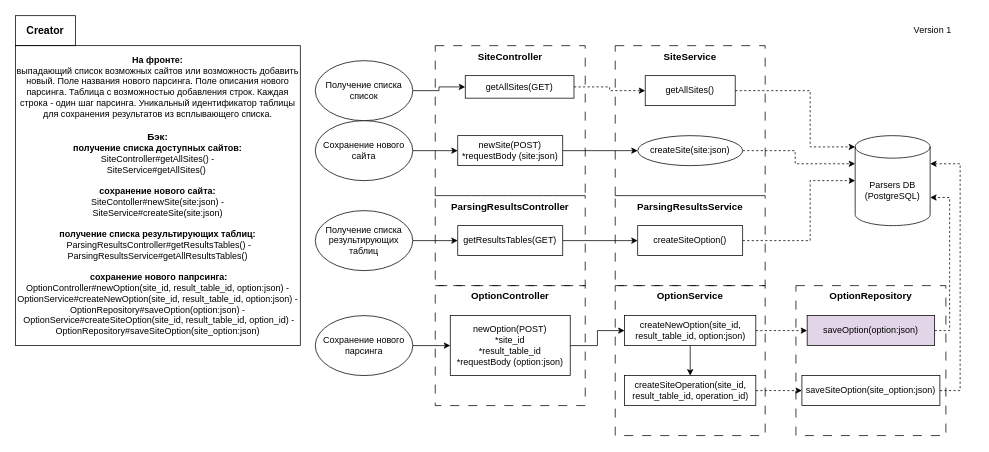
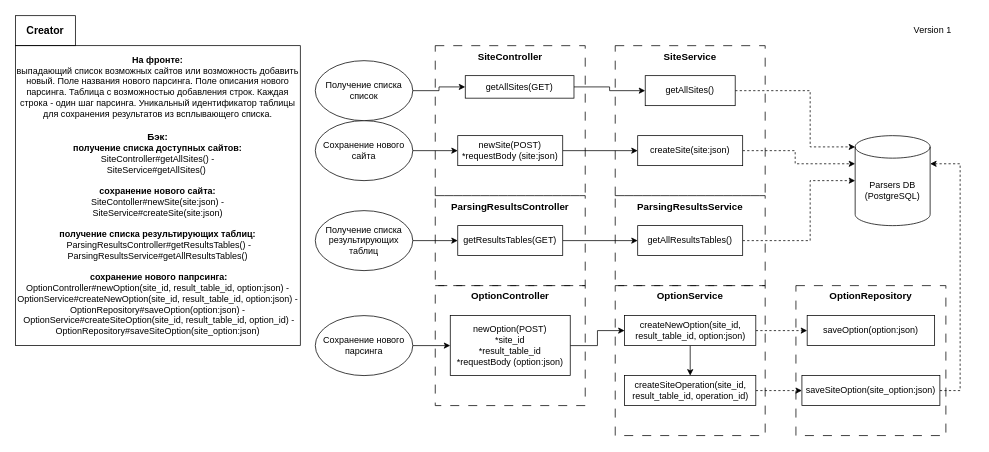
  <mxCell id="0" />
  <mxCell id="1" parent="0" />
  <mxCell id="2" value="&lt;b&gt;На фронте:&lt;/b&gt;&lt;br&gt; выпадающий список возможных сайтов или возможность добавить новый. Поле названия нового парсинга. Поле описания нового парсинга. Таблица с возможностью добавления строк. Каждая строка - один шаг парсинга. Уникальный идентификатор таблицы для сохранения результатов из всплывающего списка.&lt;br&gt;&lt;font style=&quot;font-weight: bold; font-size: 13px;&quot;&gt;&lt;br&gt;Бэк:&lt;/font&gt;&lt;br&gt;&lt;font style=&quot;font-weight: bold; font-size: 12px;&quot;&gt;получение списка доступных сайтов:&lt;/font&gt;&lt;br&gt;&lt;font style=&quot;font-size: 12px;&quot;&gt;SiteController#getAllSites() -&lt;br&gt;SiteService#getAllSites()&amp;nbsp;&lt;/font&gt;&lt;br&gt;&lt;br&gt;&lt;font style=&quot;font-weight: bold; font-size: 12px;&quot;&gt;сохранение&amp;nbsp;&lt;/font&gt;&lt;font style=&quot;font-size: 12px;&quot;&gt;&lt;b&gt;нового сайта:&lt;/b&gt;&lt;br&gt;SiteContoller#newSite(site:json) -&lt;br&gt;SiteService#createSite(site:json) &lt;b&gt;&lt;br&gt;&lt;br&gt;получение списка результирующих таблиц:&lt;br&gt;&amp;nbsp;&lt;/b&gt;ParsingResultsController#getResultsTables() -&lt;br&gt;ParsingResultsService#getAllResultsTables()&lt;br&gt;&lt;br&gt;&lt;b&gt;&amp;nbsp;сохранение нового папрсинга:&lt;/b&gt;&lt;br&gt;OptionController#newOption(site_id, result_table_id, option:json) -&lt;br&gt;OptionService#createNewOption(site_id, result_table_id, option:json) -&lt;br&gt;OptionRepository#saveOption(option:json) -&lt;br&gt;&amp;nbsp;OptionService#createSiteOption(site_id, result_table_id, option_id) -&lt;br&gt;OptionRepository#saveSiteOption(site_option:json)&lt;/font&gt;" style="rounded=0;whiteSpace=wrap;html=1;" vertex="1" parent="1"><mxGeometry y="60" width="380" height="400" as="geometry" x="20" /></mxCell>
  <mxCell id="3" value="Creator" style="rounded=0;whiteSpace=wrap;html=1;fontSize=14;fontStyle=1;fillColor=none;" vertex="1" parent="1"><mxGeometry width="80" height="40" as="geometry" x="20" y="20" /></mxCell>
  <mxCell id="4" value="Version 1" style="text;html=1;strokeColor=none;fillColor=none;align=center;verticalAlign=middle;whiteSpace=wrap;rounded=0;" vertex="1" parent="1"><mxGeometry x="1190" width="107" height="40" as="geometry" y="20" /></mxCell>
  <mxCell id="5" style="edgeStyle=orthogonalEdgeStyle;rounded=0;orthogonalLoop=1;jettySize=auto;html=1;exitX=1;exitY=0.5;exitDx=0;exitDy=0;entryX=0;entryY=0.5;entryDx=0;entryDy=0;fontSize=12;" edge="1" parent="1" source="6" target="32"><mxGeometry relative="1" as="geometry" /></mxCell>
  <mxCell id="6" value="Сохранение нового парсинга" style="ellipse;whiteSpace=wrap;html=1;fontSize=12;" vertex="1" parent="1"><mxGeometry x="420" y="420" width="130" height="80" as="geometry" /></mxCell>
  <mxCell id="7" style="edgeStyle=orthogonalEdgeStyle;rounded=0;orthogonalLoop=1;jettySize=auto;html=1;exitX=1;exitY=0.5;exitDx=0;exitDy=0;entryX=0;entryY=0.5;entryDx=0;entryDy=0;fontSize=12;" edge="1" parent="1" source="8" target="26"><mxGeometry relative="1" as="geometry" /></mxCell>
  <mxCell id="8" value="Получение списка результирующих таблиц" style="ellipse;whiteSpace=wrap;html=1;fontSize=12;" vertex="1" parent="1"><mxGeometry x="420" y="280" width="130" height="80" as="geometry" /></mxCell>
  <mxCell id="9" style="edgeStyle=orthogonalEdgeStyle;rounded=0;orthogonalLoop=1;jettySize=auto;html=1;exitX=1;exitY=0.5;exitDx=0;exitDy=0;entryX=0;entryY=0.5;entryDx=0;entryDy=0;fontSize=12;" edge="1" parent="1" source="10" target="17"><mxGeometry relative="1" as="geometry" /></mxCell>
  <mxCell id="10" value="Сохранение нового сайта" style="ellipse;whiteSpace=wrap;html=1;fontSize=12;" vertex="1" parent="1"><mxGeometry x="420" y="160" width="130" height="80" as="geometry" /></mxCell>
  <mxCell id="11" style="edgeStyle=orthogonalEdgeStyle;rounded=0;orthogonalLoop=1;jettySize=auto;html=1;exitX=1;exitY=0.5;exitDx=0;exitDy=0;entryX=0;entryY=0.5;entryDx=0;entryDy=0;fontSize=12;" edge="1" parent="1" source="12" target="15"><mxGeometry relative="1" as="geometry" /></mxCell>
  <mxCell id="12" value="Получение списка список" style="ellipse;whiteSpace=wrap;html=1;fontSize=12;" vertex="1" parent="1"><mxGeometry x="420" y="80" width="130" height="80" as="geometry" /></mxCell>
  <mxCell id="13" value="SiteController" style="rounded=0;whiteSpace=wrap;html=1;fontSize=13;fontStyle=1;verticalAlign=top;fillColor=none;dashed=1;dashPattern=12 12;" vertex="1" parent="1"><mxGeometry x="580" y="60" width="200" height="200" as="geometry" /></mxCell>
- <mxCell id="14" style="edgeStyle=orthogonalEdgeStyle;rounded=0;orthogonalLoop=1;jettySize=auto;html=1;exitX=1;exitY=0.5;exitDx=0;exitDy=0;entryX=0;entryY=0.5;entryDx=0;entryDy=0;fontSize=12;dashed=1;" edge="1" parent="1" source="15" target="20"><mxGeometry relative="1" as="geometry" /></mxCell>
+ <mxCell id="14" style="edgeStyle=orthogonalEdgeStyle;rounded=0;orthogonalLoop=1;jettySize=auto;html=1;exitX=1;exitY=0.5;exitDx=0;exitDy=0;entryX=0;entryY=0.5;entryDx=0;entryDy=0;fontSize=12;" edge="1" parent="1" source="15" target="20"><mxGeometry relative="1" as="geometry" /></mxCell>
  <mxCell id="15" value="getAllSites(GET)" style="rounded=0;whiteSpace=wrap;html=1;fontSize=12;" vertex="1" parent="1"><mxGeometry x="620" y="100" width="145" height="30" as="geometry" /></mxCell>
  <mxCell id="16" style="edgeStyle=orthogonalEdgeStyle;rounded=0;orthogonalLoop=1;jettySize=auto;html=1;exitX=1;exitY=0.5;exitDx=0;exitDy=0;entryX=0;entryY=0.5;entryDx=0;entryDy=0;fontSize=12;" edge="1" parent="1" source="17" target="22"><mxGeometry relative="1" as="geometry" /></mxCell>
  <mxCell id="17" value="newSite(POST) *requestBody (site:json)" style="rounded=0;whiteSpace=wrap;html=1;fontSize=12;" vertex="1" parent="1"><mxGeometry x="610" y="180" width="140" height="40" as="geometry" /></mxCell>
  <mxCell id="18" value="SiteService" style="rounded=0;whiteSpace=wrap;html=1;fontSize=13;fontStyle=1;verticalAlign=top;fillColor=none;dashed=1;dashPattern=12 12;" vertex="1" parent="1"><mxGeometry x="820" y="60" width="200" height="200" as="geometry" /></mxCell>
  <mxCell id="19" style="edgeStyle=orthogonalEdgeStyle;rounded=0;orthogonalLoop=1;jettySize=auto;html=1;exitX=1;exitY=0.5;exitDx=0;exitDy=0;entryX=0;entryY=0;entryDx=0;entryDy=15;entryPerimeter=0;fontSize=12;dashed=1;" edge="1" parent="1" source="20" target="23"><mxGeometry relative="1" as="geometry"><Array as="points"><mxPoint x="1080" y="120" /><mxPoint x="1080" y="195" /></Array></mxGeometry></mxCell>
  <mxCell id="20" value="getAllSites()" style="rounded=0;whiteSpace=wrap;html=1;fontSize=12;" vertex="1" parent="1"><mxGeometry x="860" y="100" width="120" height="40" as="geometry" /></mxCell>
  <mxCell id="21" style="edgeStyle=orthogonalEdgeStyle;rounded=0;orthogonalLoop=1;jettySize=auto;html=1;exitX=1;exitY=0.5;exitDx=0;exitDy=0;entryX=0;entryY=0;entryDx=0;entryDy=37.5;entryPerimeter=0;dashed=1;fontSize=12;" edge="1" parent="1" source="22" target="23"><mxGeometry relative="1" as="geometry"><Array as="points"><mxPoint x="1060" y="200" /><mxPoint x="1060" y="218" /></Array></mxGeometry></mxCell>
- <mxCell id="22" value="createSite(site:json)" style="ellipse;whiteSpace=wrap;html=1;fontSize=12;" vertex="1" parent="1"><mxGeometry x="850" y="180" width="140" height="40" as="geometry" /></mxCell>
+ <mxCell id="22" value="createSite(site:json)" style="rounded=0;whiteSpace=wrap;html=1;fontSize=12;" vertex="1" parent="1"><mxGeometry x="850" y="180" width="140" height="40" as="geometry" /></mxCell>
  <mxCell id="23" value="Parsers DB (PostgreSQL)" style="shape=cylinder3;whiteSpace=wrap;html=1;boundedLbl=1;backgroundOutline=1;size=15;" vertex="1" parent="1"><mxGeometry x="1140" y="180" width="100" height="120" as="geometry" /></mxCell>
  <mxCell id="24" value="ParsingResultsController" style="rounded=0;whiteSpace=wrap;html=1;fontSize=13;fontStyle=1;verticalAlign=top;fillColor=none;dashed=1;dashPattern=12 12;" vertex="1" parent="1"><mxGeometry x="580" y="260" width="200" height="120" as="geometry" /></mxCell>
  <mxCell id="25" style="edgeStyle=orthogonalEdgeStyle;rounded=0;orthogonalLoop=1;jettySize=auto;html=1;exitX=1;exitY=0.5;exitDx=0;exitDy=0;entryX=0;entryY=0.5;entryDx=0;entryDy=0;fontSize=12;" edge="1" parent="1" source="26" target="29"><mxGeometry relative="1" as="geometry" /></mxCell>
  <mxCell id="26" value="getResultsTables(GET)" style="rounded=0;whiteSpace=wrap;html=1;fontSize=12;" vertex="1" parent="1"><mxGeometry x="610" y="300" width="140" height="40" as="geometry" /></mxCell>
  <mxCell id="27" value="ParsingResultsService" style="rounded=0;whiteSpace=wrap;html=1;fontSize=13;fontStyle=1;verticalAlign=top;fillColor=none;dashed=1;dashPattern=12 12;" vertex="1" parent="1"><mxGeometry x="820" y="260" width="200" height="120" as="geometry" /></mxCell>
  <mxCell id="28" style="edgeStyle=orthogonalEdgeStyle;rounded=0;orthogonalLoop=1;jettySize=auto;html=1;exitX=1;exitY=0.5;exitDx=0;exitDy=0;entryX=0;entryY=0.5;entryDx=0;entryDy=0;entryPerimeter=0;fontSize=12;dashed=1;" edge="1" parent="1" source="29" target="23"><mxGeometry relative="1" as="geometry"><Array as="points"><mxPoint x="1080" y="320" /><mxPoint x="1080" y="240" /></Array></mxGeometry></mxCell>
- <mxCell id="29" value="createSiteOption()" style="rounded=0;whiteSpace=wrap;html=1;fontSize=12;" vertex="1" parent="1"><mxGeometry x="850" y="300" width="140" height="40" as="geometry" /></mxCell>
+ <mxCell id="29" value="getAllResultsTables()" style="rounded=0;whiteSpace=wrap;html=1;fontSize=12;" vertex="1" parent="1"><mxGeometry x="850" y="300" width="140" height="40" as="geometry" /></mxCell>
  <mxCell id="30" value="OptionController" style="rounded=0;whiteSpace=wrap;html=1;fontSize=13;fontStyle=1;verticalAlign=top;fillColor=none;dashed=1;dashPattern=12 12;" vertex="1" parent="1"><mxGeometry x="580" y="380" width="200" height="160" as="geometry" /></mxCell>
  <mxCell id="31" style="edgeStyle=orthogonalEdgeStyle;rounded=0;orthogonalLoop=1;jettySize=auto;html=1;exitX=1;exitY=0.5;exitDx=0;exitDy=0;entryX=0;entryY=0.5;entryDx=0;entryDy=0;fontSize=12;" edge="1" parent="1" source="32" target="36"><mxGeometry relative="1" as="geometry" /></mxCell>
  <mxCell id="32" value="newOption(POST)&lt;br&gt; *site_id &lt;br&gt;*result_table_id &lt;br&gt;*requestBody (option:json)" style="rounded=0;whiteSpace=wrap;html=1;fontSize=12;" vertex="1" parent="1"><mxGeometry x="600" y="420" width="160" height="80" as="geometry" /></mxCell>
  <mxCell id="33" value="OptionService" style="rounded=0;whiteSpace=wrap;html=1;fontSize=13;fontStyle=1;verticalAlign=top;fillColor=none;dashed=1;dashPattern=12 12;" vertex="1" parent="1"><mxGeometry x="820" y="380" width="200" height="200" as="geometry" /></mxCell>
  <mxCell id="34" style="edgeStyle=orthogonalEdgeStyle;rounded=0;orthogonalLoop=1;jettySize=auto;html=1;exitX=1;exitY=0.5;exitDx=0;exitDy=0;entryX=0;entryY=0.5;entryDx=0;entryDy=0;fontSize=12;dashed=1;" edge="1" parent="1" source="36" target="39"><mxGeometry relative="1" as="geometry" /></mxCell>
  <mxCell id="35" style="edgeStyle=orthogonalEdgeStyle;rounded=0;orthogonalLoop=1;jettySize=auto;html=1;exitX=0.5;exitY=1;exitDx=0;exitDy=0;entryX=0.5;entryY=0;entryDx=0;entryDy=0;fontSize=12;" edge="1" parent="1" source="36" target="41"><mxGeometry relative="1" as="geometry" /></mxCell>
  <mxCell id="36" value="createNewOption(site_id, result_table_id, option:json)" style="rounded=0;whiteSpace=wrap;html=1;fontSize=12;" vertex="1" parent="1"><mxGeometry x="832.5" y="420" width="175" height="40" as="geometry" /></mxCell>
  <mxCell id="37" value="OptionRepository" style="rounded=0;whiteSpace=wrap;html=1;fontSize=13;fontStyle=1;verticalAlign=top;fillColor=none;dashed=1;dashPattern=12 12;" vertex="1" parent="1"><mxGeometry x="1061" y="380" width="200" height="200" as="geometry" /></mxCell>
- <mxCell id="38" style="edgeStyle=orthogonalEdgeStyle;rounded=0;orthogonalLoop=1;jettySize=auto;html=1;exitX=1;exitY=0.5;exitDx=0;exitDy=0;entryX=1;entryY=0;entryDx=0;entryDy=82.5;entryPerimeter=0;dashed=1;fontSize=12;" edge="1" parent="1" source="39" target="23"><mxGeometry relative="1" as="geometry" /></mxCell>
- <mxCell id="39" value="saveOption(option:json)" style="rounded=0;whiteSpace=wrap;html=1;fontSize=12;fillColor=#e1d5e7;" vertex="1" parent="1"><mxGeometry x="1076" y="420" width="170" height="40" as="geometry" /></mxCell>
+ <mxCell id="39" value="saveOption(option:json)" style="rounded=0;whiteSpace=wrap;html=1;fontSize=12;" vertex="1" parent="1"><mxGeometry x="1076" y="420" width="170" height="40" as="geometry" /></mxCell>
  <mxCell id="40" style="edgeStyle=orthogonalEdgeStyle;rounded=0;orthogonalLoop=1;jettySize=auto;html=1;exitX=1;exitY=0.5;exitDx=0;exitDy=0;entryX=0;entryY=0.5;entryDx=0;entryDy=0;dashed=1;fontSize=12;" edge="1" parent="1" source="41" target="43"><mxGeometry relative="1" as="geometry" /></mxCell>
  <mxCell id="41" value="createSiteOperation(site_id, result_table_id, operation_id)" style="rounded=0;whiteSpace=wrap;html=1;fontSize=12;" vertex="1" parent="1"><mxGeometry x="832.5" y="500" width="175" height="40" as="geometry" /></mxCell>
  <mxCell id="42" style="edgeStyle=orthogonalEdgeStyle;rounded=0;orthogonalLoop=1;jettySize=auto;html=1;exitX=1;exitY=0.5;exitDx=0;exitDy=0;entryX=1;entryY=0;entryDx=0;entryDy=37.5;entryPerimeter=0;dashed=1;fontSize=12;" edge="1" parent="1" source="43" target="23"><mxGeometry relative="1" as="geometry"><Array as="points"><mxPoint x="1280" y="520" /><mxPoint x="1280" y="218" /></Array></mxGeometry></mxCell>
  <mxCell id="43" value="saveSiteOption(site_option:json)" style="rounded=0;whiteSpace=wrap;html=1;fontSize=12;" vertex="1" parent="1"><mxGeometry x="1069" y="500" width="184" height="40" as="geometry" /></mxCell>
